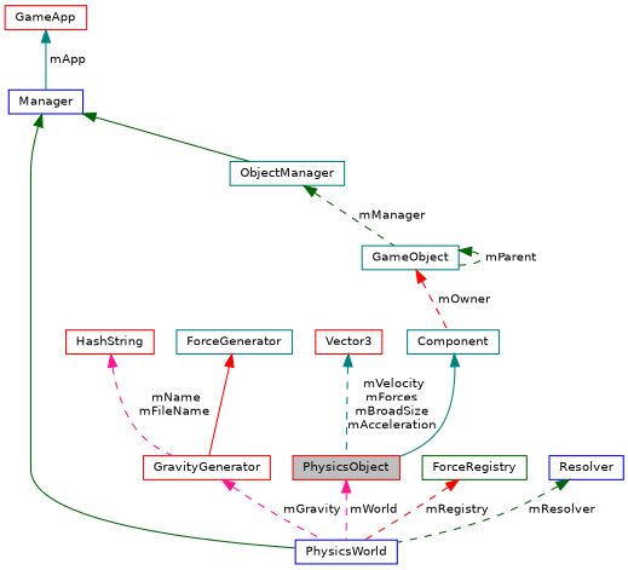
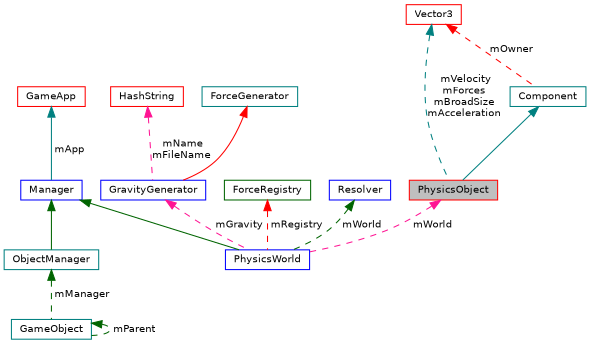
  digraph {
    fontname="DejaVu Sans"
    node [color=red fillcolor=white fontname="DejaVu Sans" fontsize=10 shape=record style=filled]
    edge [color=darkgreen dir=back fontname="DejaVu Sans" fontsize=10 labelfontname=Helvetica labelfontsize=10 style=dashed]
    n1 [fillcolor=grey75 fontcolor=black height=0.2 label=PhysicsObject width=0.4]
    n2 [color=blue height=0.2 label=PhysicsWorld width=0.4]
    n3 [color=teal height=0.2 label=Component width=0.4]
    n4 [color=teal height=0.2 label=GameObject width=0.4]
    n5 [color=teal height=0.2 label=ObjectManager width=0.4]
    n6 [color=blue height=0.2 label=Manager width=0.4]
    n7 [height=0.2 label=GameApp width=0.4]
    n8 [height=0.2 label=HashString width=0.4]
-   n9 [height=0.2 label=GravityGenerator width=0.4]
+   n9 [color=blue height=0.2 label=GravityGenerator width=0.4]
    n10 [color=darkgreen height=0.2 label=ForceRegistry width=0.4]
    n11 [color=teal height=0.2 label=ForceGenerator width=0.4]
    n12 [height=0.2 label=Vector3 width=0.4]
    n13 [color=blue height=0.2 label=Resolver width=0.4]
    n1 -> n2 [color=deeppink label=" mWorld"]
    n3 -> n1 [color=teal style=solid]
-   n4 -> n3 [color=red label=" mOwner"]
+   n12 -> n3 [color=red label=" mOwner"]
    n4 -> n4 [label=" mParent"]
    n5 -> n4 [label=" mManager"]
    n6 -> n2 [style=solid]
    n6 -> n5 [style=solid]
    n7 -> n6 [color=teal label=" mApp" style=solid]
    n8 -> n9 [color=deeppink label=" mName\nmFileName"]
    n9 -> n2 [color=deeppink label=" mGravity"]
    n10 -> n2 [color=red label=" mRegistry"]
    n11 -> n9 [color=red style=solid]
    n12 -> n1 [color=teal label=" mVelocity\nmForces\nmBroadSize\nmAcceleration"]
-   n13 -> n2 [label=" mResolver"]
+   n13 -> n2 [label=" mWorld"]
  }
